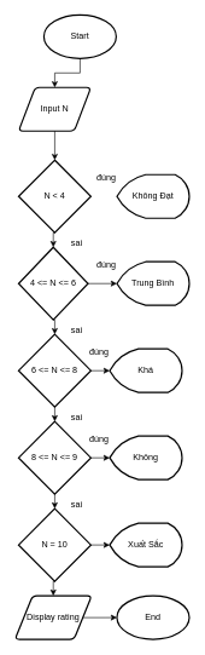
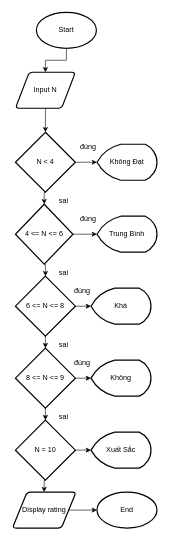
  <mxCell id="0" />
  <mxCell id="1" parent="0" />
  <mxCell id="2" style="edgeStyle=orthogonalEdgeStyle;rounded=0;orthogonalLoop=1;jettySize=auto;html=1;entryX=0.5;entryY=0;entryDx=0;entryDy=0;" edge="1" parent="1" source="3" target="4"><mxGeometry relative="1" as="geometry" /></mxCell>
  <mxCell id="3" value="Start" style="strokeWidth=2;html=1;shape=mxgraph.flowchart.start_1;whiteSpace=wrap;" vertex="1" parent="1"><mxGeometry x="60" y="20" width="100" height="60" as="geometry" /></mxCell>
  <mxCell id="4" value="Input N" style="shape=parallelogram;html=1;strokeWidth=2;perimeter=parallelogramPerimeter;whiteSpace=wrap;rounded=1;arcSize=12;size=0.23;" vertex="1" parent="1"><mxGeometry x="25" y="120" width="100" height="60" as="geometry" /></mxCell>
  <mxCell id="5" value="N &amp;lt; 4" style="strokeWidth=2;html=1;shape=mxgraph.flowchart.decision;whiteSpace=wrap;" vertex="1" parent="1"><mxGeometry x="25" y="220" width="100" height="100" as="geometry" /></mxCell>
  <mxCell id="6" value="Không Đạt" style="strokeWidth=2;html=1;shape=mxgraph.flowchart.display;whiteSpace=wrap;" vertex="1" parent="1"><mxGeometry x="161" y="240" width="100" height="60" as="geometry" /></mxCell>
  <mxCell id="7" value="đúng" style="text;html=1;align=center;verticalAlign=middle;resizable=0;points=[];autosize=1;strokeColor=none;fillColor=none;" vertex="1" parent="1"><mxGeometry x="121" y="230" width="50" height="30" as="geometry" /></mxCell>
  <mxCell id="8" value="4 &amp;lt;= N &amp;lt;= 6" style="strokeWidth=2;html=1;shape=mxgraph.flowchart.decision;whiteSpace=wrap;" vertex="1" parent="1"><mxGeometry x="25" y="340" width="96" height="100" as="geometry" /></mxCell>
  <mxCell id="9" value="sai" style="text;html=1;align=center;verticalAlign=middle;resizable=0;points=[];autosize=1;strokeColor=none;fillColor=none;" vertex="1" parent="1"><mxGeometry x="85" y="320" width="40" height="30" as="geometry" /></mxCell>
  <mxCell id="10" value="Trung Bình" style="strokeWidth=2;html=1;shape=mxgraph.flowchart.display;whiteSpace=wrap;" vertex="1" parent="1"><mxGeometry x="161" y="360" width="100" height="60" as="geometry" /></mxCell>
  <mxCell id="11" value="đúng" style="text;html=1;align=center;verticalAlign=middle;resizable=0;points=[];autosize=1;strokeColor=none;fillColor=none;" vertex="1" parent="1"><mxGeometry x="121" y="350" width="50" height="30" as="geometry" /></mxCell>
  <mxCell id="12" value="6 &amp;lt;= N &amp;lt;= 8" style="strokeWidth=2;html=1;shape=mxgraph.flowchart.decision;whiteSpace=wrap;" vertex="1" parent="1"><mxGeometry x="25" y="460" width="100" height="100" as="geometry" /></mxCell>
  <mxCell id="13" value="sai" style="text;html=1;align=center;verticalAlign=middle;resizable=0;points=[];autosize=1;strokeColor=none;fillColor=none;" vertex="1" parent="1"><mxGeometry x="85" y="440" width="40" height="30" as="geometry" /></mxCell>
  <mxCell id="14" value="Khá" style="strokeWidth=2;html=1;shape=mxgraph.flowchart.display;whiteSpace=wrap;" vertex="1" parent="1"><mxGeometry x="151" y="480" width="100" height="60" as="geometry" /></mxCell>
  <mxCell id="15" value="đúng" style="text;html=1;align=center;verticalAlign=middle;resizable=0;points=[];autosize=1;strokeColor=none;fillColor=none;" vertex="1" parent="1"><mxGeometry x="111" y="470" width="50" height="30" as="geometry" /></mxCell>
  <mxCell id="16" value="8 &amp;lt;= N &amp;lt;= 9" style="strokeWidth=2;html=1;shape=mxgraph.flowchart.decision;whiteSpace=wrap;" vertex="1" parent="1"><mxGeometry x="25" y="580" width="100" height="100" as="geometry" /></mxCell>
  <mxCell id="17" value="sai" style="text;html=1;align=center;verticalAlign=middle;resizable=0;points=[];autosize=1;strokeColor=none;fillColor=none;" vertex="1" parent="1"><mxGeometry x="85" y="560" width="40" height="30" as="geometry" /></mxCell>
  <mxCell id="18" value="Không" style="strokeWidth=2;html=1;shape=mxgraph.flowchart.display;whiteSpace=wrap;" vertex="1" parent="1"><mxGeometry x="151" y="600" width="100" height="60" as="geometry" /></mxCell>
  <mxCell id="19" value="đúng" style="text;html=1;align=center;verticalAlign=middle;resizable=0;points=[];autosize=1;strokeColor=none;fillColor=none;" vertex="1" parent="1"><mxGeometry x="111" y="590" width="50" height="30" as="geometry" /></mxCell>
  <mxCell id="20" style="edgeStyle=orthogonalEdgeStyle;rounded=0;orthogonalLoop=1;jettySize=auto;html=1;exitX=0.5;exitY=1;exitDx=0;exitDy=0;exitPerimeter=0;entryX=0.5;entryY=0;entryDx=0;entryDy=0;" edge="1" parent="1" source="21" target="34"><mxGeometry relative="1" as="geometry" /></mxCell>
  <mxCell id="21" value="N = 10" style="strokeWidth=2;html=1;shape=mxgraph.flowchart.decision;whiteSpace=wrap;" vertex="1" parent="1"><mxGeometry x="25" y="700" width="100" height="100" as="geometry" /></mxCell>
  <mxCell id="22" value="sai" style="text;html=1;align=center;verticalAlign=middle;resizable=0;points=[];autosize=1;strokeColor=none;fillColor=none;" vertex="1" parent="1"><mxGeometry x="85" y="680" width="40" height="30" as="geometry" /></mxCell>
  <mxCell id="23" value="Xuất Sắc" style="strokeWidth=2;html=1;shape=mxgraph.flowchart.display;whiteSpace=wrap;" vertex="1" parent="1"><mxGeometry x="151" y="720" width="100" height="60" as="geometry" /></mxCell>
  <mxCell id="24" style="edgeStyle=orthogonalEdgeStyle;rounded=0;orthogonalLoop=1;jettySize=auto;html=1;entryX=0.5;entryY=0;entryDx=0;entryDy=0;entryPerimeter=0;" edge="1" parent="1" source="4" target="5"><mxGeometry relative="1" as="geometry" /></mxCell>
  <mxCell id="25" style="edgeStyle=orthogonalEdgeStyle;rounded=0;orthogonalLoop=1;jettySize=auto;html=1;exitX=0.5;exitY=1;exitDx=0;exitDy=0;exitPerimeter=0;entryX=0.5;entryY=0;entryDx=0;entryDy=0;entryPerimeter=0;" edge="1" parent="1" source="5" target="8"><mxGeometry relative="1" as="geometry" /></mxCell>
  <mxCell id="26" style="edgeStyle=orthogonalEdgeStyle;rounded=0;orthogonalLoop=1;jettySize=auto;html=1;exitX=0.5;exitY=1;exitDx=0;exitDy=0;exitPerimeter=0;entryX=0.5;entryY=0;entryDx=0;entryDy=0;entryPerimeter=0;" edge="1" parent="1" source="8" target="12"><mxGeometry relative="1" as="geometry" /></mxCell>
  <mxCell id="27" style="edgeStyle=orthogonalEdgeStyle;rounded=0;orthogonalLoop=1;jettySize=auto;html=1;exitX=0.5;exitY=1;exitDx=0;exitDy=0;exitPerimeter=0;entryX=0.5;entryY=0;entryDx=0;entryDy=0;entryPerimeter=0;" edge="1" parent="1" source="12" target="16"><mxGeometry relative="1" as="geometry" /></mxCell>
  <mxCell id="28" style="edgeStyle=orthogonalEdgeStyle;rounded=0;orthogonalLoop=1;jettySize=auto;html=1;exitX=0.5;exitY=1;exitDx=0;exitDy=0;exitPerimeter=0;entryX=0.5;entryY=0;entryDx=0;entryDy=0;entryPerimeter=0;" edge="1" parent="1" source="16" target="21"><mxGeometry relative="1" as="geometry" /></mxCell>
+ <mxCell id="29" style="edgeStyle=orthogonalEdgeStyle;rounded=0;orthogonalLoop=1;jettySize=auto;html=1;exitX=1;exitY=0.5;exitDx=0;exitDy=0;exitPerimeter=0;entryX=0;entryY=0.5;entryDx=0;entryDy=0;entryPerimeter=0;" edge="1" parent="1" source="5" target="6"><mxGeometry relative="1" as="geometry" /></mxCell>
  <mxCell id="30" style="edgeStyle=orthogonalEdgeStyle;rounded=0;orthogonalLoop=1;jettySize=auto;html=1;exitX=1;exitY=0.5;exitDx=0;exitDy=0;exitPerimeter=0;entryX=0;entryY=0.5;entryDx=0;entryDy=0;entryPerimeter=0;" edge="1" parent="1" source="8" target="10"><mxGeometry relative="1" as="geometry" /></mxCell>
  <mxCell id="31" style="edgeStyle=orthogonalEdgeStyle;rounded=0;orthogonalLoop=1;jettySize=auto;html=1;exitX=1;exitY=0.5;exitDx=0;exitDy=0;exitPerimeter=0;entryX=0;entryY=0.5;entryDx=0;entryDy=0;entryPerimeter=0;" edge="1" parent="1" source="12" target="14"><mxGeometry relative="1" as="geometry" /></mxCell>
  <mxCell id="32" style="edgeStyle=orthogonalEdgeStyle;rounded=0;orthogonalLoop=1;jettySize=auto;html=1;exitX=1;exitY=0.5;exitDx=0;exitDy=0;exitPerimeter=0;entryX=0;entryY=0.5;entryDx=0;entryDy=0;entryPerimeter=0;" edge="1" parent="1" source="16" target="18"><mxGeometry relative="1" as="geometry" /></mxCell>
  <mxCell id="33" style="edgeStyle=orthogonalEdgeStyle;rounded=0;orthogonalLoop=1;jettySize=auto;html=1;exitX=1;exitY=0.5;exitDx=0;exitDy=0;exitPerimeter=0;entryX=0;entryY=0.5;entryDx=0;entryDy=0;entryPerimeter=0;" edge="1" parent="1" source="21" target="23"><mxGeometry relative="1" as="geometry" /></mxCell>
  <mxCell id="34" value="Display rating" style="shape=parallelogram;html=1;strokeWidth=2;perimeter=parallelogramPerimeter;whiteSpace=wrap;rounded=1;arcSize=12;size=0.23;" vertex="1" parent="1"><mxGeometry x="20" y="820" width="106" height="60" as="geometry" /></mxCell>
  <mxCell id="35" style="edgeStyle=orthogonalEdgeStyle;rounded=0;orthogonalLoop=1;jettySize=auto;html=1;exitX=1;exitY=0.5;exitDx=0;exitDy=0;entryX=0.1;entryY=0.333;entryDx=0;entryDy=0;entryPerimeter=0;" edge="1" parent="1" source="34"><mxGeometry relative="1" as="geometry"><mxPoint x="161" y="849.98" as="targetPoint" /></mxGeometry></mxCell>
  <mxCell id="36" value="End" style="strokeWidth=2;html=1;shape=mxgraph.flowchart.start_1;whiteSpace=wrap;" vertex="1" parent="1"><mxGeometry x="161" y="820" width="100" height="60" as="geometry" /></mxCell>
